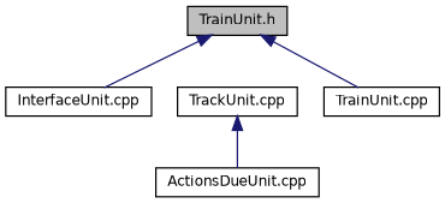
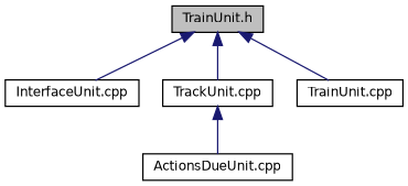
  digraph {
    node [color=black fillcolor=white fontname=Helvetica fontsize=10 shape=record style=filled]
    edge [color=midnightblue dir=back fontname=Helvetica fontsize=10 labelfontname=Helvetica labelfontsize=10 style=solid]
    n1 [fillcolor=grey75 fontcolor=black height=0.2 label="TrainUnit.h" width=0.4]
    n2 [height=0.2 label="InterfaceUnit.cpp" width=0.4]
    n3 [height=0.2 label="TrackUnit.cpp" width=0.4]
    n4 [height=0.2 label="TrainUnit.cpp" width=0.4]
    n5 [height=0.2 label="ActionsDueUnit.cpp" width=0.4]
    n1 -> n2
+   n1 -> n3
    n1 -> n4
    n3 -> n5
  }
